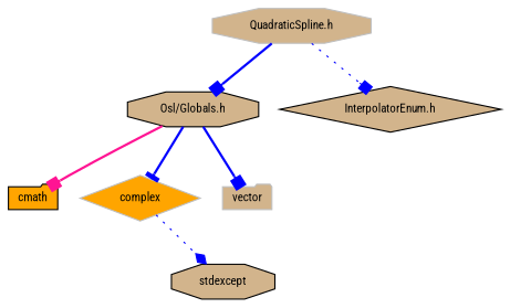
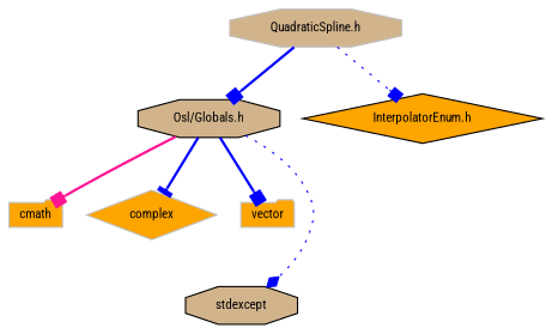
  digraph {
    fontname="Roboto Condensed"
    node [color=grey75 fillcolor=orange fontname="Roboto Condensed" fontsize=10 shape=octagon style=filled]
    edge [arrowhead=box color=blue fontname="Roboto Condensed" fontsize=10 labelfontname=Helvetica labelfontsize=10 style=bold]
    n1 [fillcolor=tan fontcolor=black height=0.2 label="QuadraticSpline.h" width=0.4]
    n2 [color=black fillcolor=tan height=0.2 label="Osl/Globals.h" width=0.4]
-   n3 [color=black fillcolor=tan height=0.2 label="InterpolatorEnum.h" shape=diamond width=0.4]
-   n4 [color=black height=0.2 label=cmath shape=folder width=0.4]
+   n3 [color=black height=0.2 label="InterpolatorEnum.h" shape=diamond width=0.4]
+   n4 [height=0.2 label=cmath shape=folder width=0.4]
    n5 [height=0.2 label=complex shape=diamond width=0.4]
-   n6 [fillcolor=tan height=0.2 label=vector shape=folder width=0.4]
+   n6 [height=0.2 label=vector shape=folder width=0.4]
    n7 [color=black fillcolor=tan height=0.2 label=stdexcept width=0.4]
    n1 -> n2
    n1 -> n3 [style=dotted]
    n2 -> n4 [color=deeppink]
    n2 -> n5 [arrowhead=tee]
    n2 -> n6
-   n5 -> n7 [arrowhead=diamond style=dotted]
+   n2 -> n7 [arrowhead=diamond style=dotted]
  }
